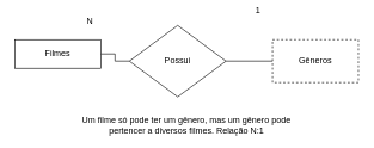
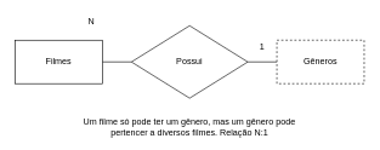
  <mxCell id="0" />
  <mxCell id="1" parent="0" />
  <mxCell id="2" style="edgeStyle=orthogonalEdgeStyle;rounded=0;orthogonalLoop=1;jettySize=auto;html=1;exitX=1;exitY=0.5;exitDx=0;exitDy=0;entryX=0;entryY=0.5;entryDx=0;entryDy=0;endArrow=none;endFill=0;" edge="1" parent="1" source="3" target="6"><mxGeometry relative="1" as="geometry" /></mxCell>
- <mxCell id="3" value="Filmes" style="rounded=0;whiteSpace=wrap;html=1;" vertex="1" parent="1"><mxGeometry x="20" y="55" width="120" height="40" as="geometry" /></mxCell>
+ <mxCell id="3" value="Filmes" style="rounded=0;whiteSpace=wrap;html=1;" vertex="1" parent="1"><mxGeometry x="20" y="55" width="120" height="60" as="geometry" /></mxCell>
  <mxCell id="4" value="Gêneros" style="rounded=0;whiteSpace=wrap;html=1;dashed=1;" vertex="1" parent="1"><mxGeometry x="380" y="55" width="120" height="60" as="geometry" /></mxCell>
  <mxCell id="5" style="edgeStyle=orthogonalEdgeStyle;rounded=0;orthogonalLoop=1;jettySize=auto;html=1;exitX=1;exitY=0.5;exitDx=0;exitDy=0;endArrow=none;endFill=0;" edge="1" parent="1" source="6" target="4"><mxGeometry relative="1" as="geometry" /></mxCell>
- <mxCell id="6" value="Possui" style="rhombus;whiteSpace=wrap;html=1;" vertex="1" parent="1"><mxGeometry x="180" y="35" width="135" height="100" as="geometry" /></mxCell>
+ <mxCell id="6" value="Possui" style="rhombus;whiteSpace=wrap;html=1;" vertex="1" parent="1"><mxGeometry x="180" y="35" width="160" height="100" as="geometry" /></mxCell>
  <mxCell id="7" value="N" style="text;html=1;strokeColor=none;fillColor=none;align=center;verticalAlign=middle;whiteSpace=wrap;rounded=0;" vertex="1" parent="1"><mxGeometry x="105" y="20" width="40" height="20" as="geometry" /></mxCell>
- <mxCell id="8" value="1" style="text;html=1;strokeColor=none;fillColor=none;align=center;verticalAlign=middle;whiteSpace=wrap;rounded=0;" vertex="1" parent="1"><mxGeometry x="340" y="5" width="40" height="20" as="geometry" /></mxCell>
+ <mxCell id="8" value="1" style="text;html=1;strokeColor=none;fillColor=none;align=center;verticalAlign=middle;whiteSpace=wrap;rounded=0;" vertex="1" parent="1"><mxGeometry x="340" y="55" width="40" height="20" as="geometry" /></mxCell>
  <mxCell id="9" value="Um filme só pode ter um gênero, mas um gênero pode pertencer a diversos filmes. Relação N:1" style="text;html=1;strokeColor=none;fillColor=none;align=center;verticalAlign=middle;whiteSpace=wrap;rounded=0;" vertex="1" parent="1"><mxGeometry x="105" y="165" width="310" height="20" as="geometry" /></mxCell>
